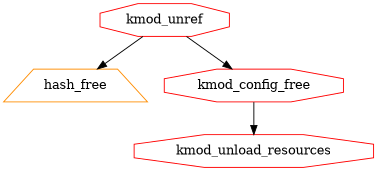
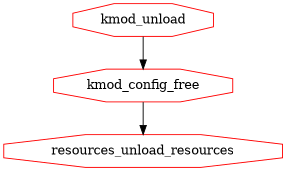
  digraph {
    node [color=red shape=octagon]
-   hash_free [color=darkorange shape=trapezium]
-   kmod_unref
+   kmod_unref [label=kmod_unload]
    kmod_config_free
-   kmod_unload_resources
-   kmod_unref -> hash_free
+   kmod_unload_resources [label=resources_unload_resources]
    kmod_unref -> kmod_config_free
    kmod_config_free -> kmod_unload_resources
  }
